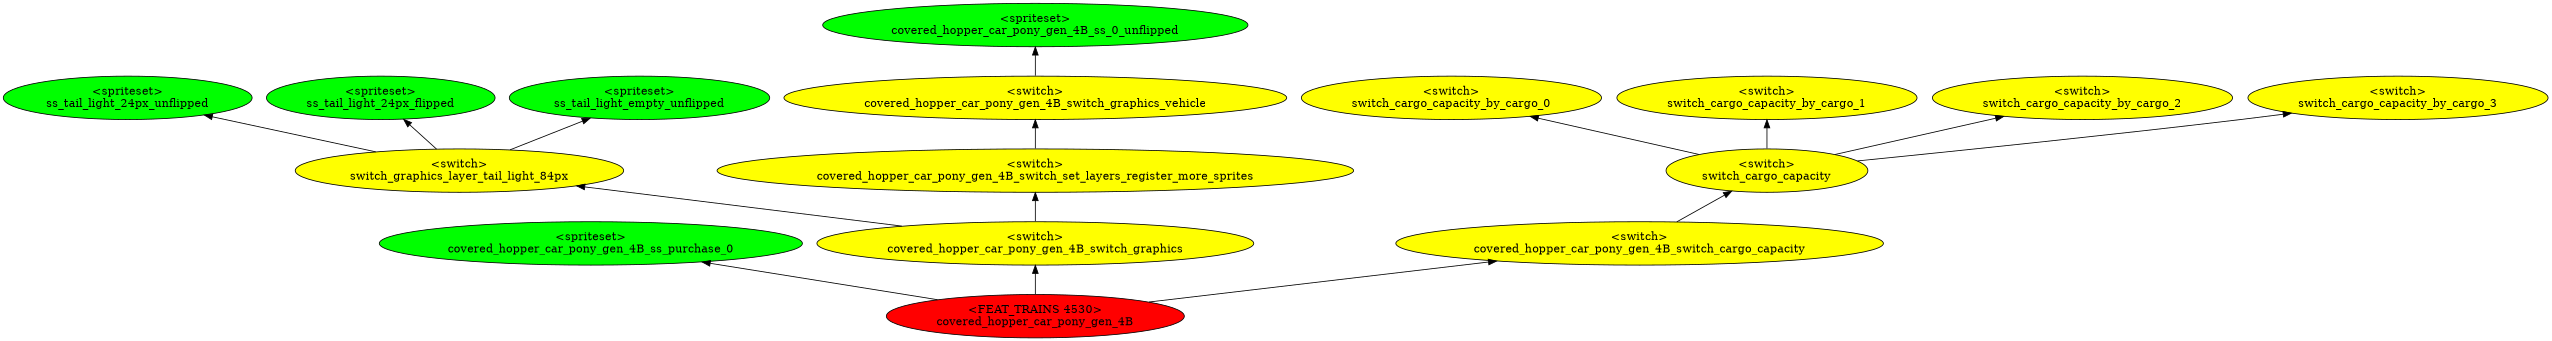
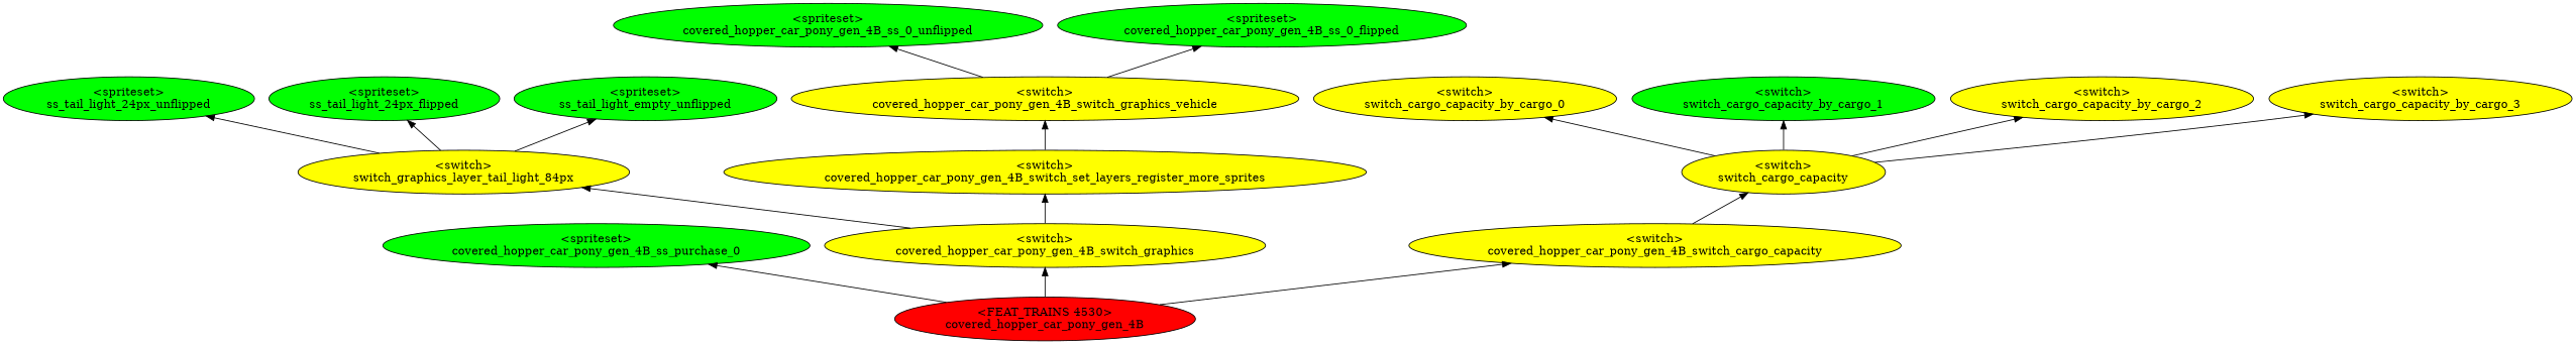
  digraph {
    rankdir=BT
    node [fillcolor=yellow style=filled]
    n1 [fillcolor=green label="<spriteset>\nss_tail_light_24px_unflipped"]
    n2 [fillcolor=green label="<spriteset>\nss_tail_light_24px_flipped"]
    n3 [fillcolor=green label="<spriteset>\nss_tail_light_empty_unflipped"]
    n4 [label="<switch>\nswitch_graphics_layer_tail_light_84px"]
    n5 [label="<switch>\nswitch_cargo_capacity_by_cargo_0"]
-   n6 [label="<switch>\nswitch_cargo_capacity_by_cargo_1"]
+   n6 [fillcolor=green label="<switch>\nswitch_cargo_capacity_by_cargo_1"]
    n7 [label="<switch>\nswitch_cargo_capacity_by_cargo_2"]
    n8 [label="<switch>\nswitch_cargo_capacity_by_cargo_3"]
    n9 [label="<switch>\nswitch_cargo_capacity"]
    n10 [fillcolor=green label="<spriteset>\ncovered_hopper_car_pony_gen_4B_ss_0_unflipped"]
+   n11 [fillcolor=green label="<spriteset>\ncovered_hopper_car_pony_gen_4B_ss_0_flipped"]
    n12 [label="<switch>\ncovered_hopper_car_pony_gen_4B_switch_graphics_vehicle"]
    n13 [fillcolor=green label="<spriteset>\ncovered_hopper_car_pony_gen_4B_ss_purchase_0"]
    n14 [label="<switch>\ncovered_hopper_car_pony_gen_4B_switch_set_layers_register_more_sprites"]
    n15 [label="<switch>\ncovered_hopper_car_pony_gen_4B_switch_graphics"]
    n16 [label="<switch>\ncovered_hopper_car_pony_gen_4B_switch_cargo_capacity"]
    n17 [fillcolor=red label="<FEAT_TRAINS 4530>\ncovered_hopper_car_pony_gen_4B"]
    n4 -> n1
    n4 -> n2
    n4 -> n3
    n9 -> n5
    n9 -> n6
    n9 -> n7
    n9 -> n8
    n12 -> n10
+   n12 -> n11
    n14 -> n12
    n15 -> n4
    n15 -> n14
    n16 -> n9
    n17 -> n13
    n17 -> n15
    n17 -> n16
  }
